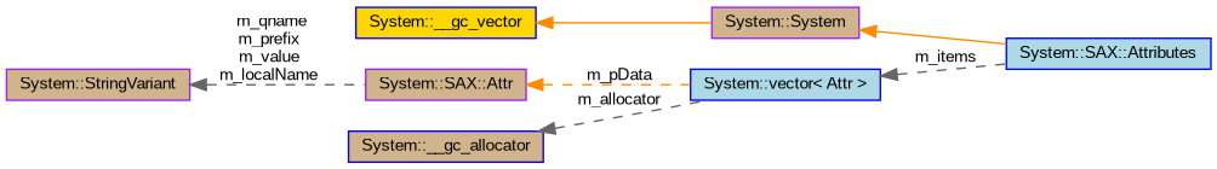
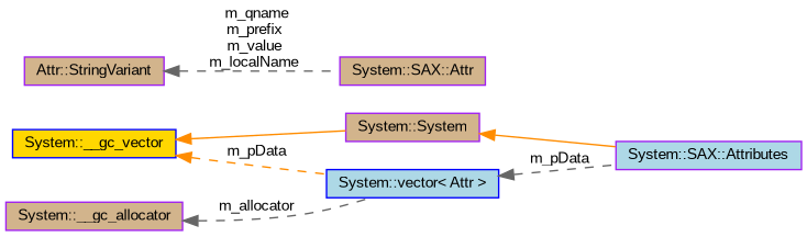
  digraph {
    fontname="Liberation Sans"
    rankdir=LR
    node [color=purple fillcolor=tan fontname="Liberation Sans" fontsize=10 shape=record style=filled]
    edge [color=darkorange dir=back fontname="Liberation Sans" fontsize=10 labelfontname=Helvetica labelfontsize=10 style=dashed]
-   n1 [color=blue fillcolor=lightblue fontcolor=black height=0.2 label="System::SAX::Attributes" width=0.4]
+   n1 [fillcolor=lightblue fontcolor=black height=0.2 label="System::SAX::Attributes" width=0.4]
    n2 [height=0.2 label="System::System" width=0.4]
    n3 [color=blue fillcolor=gold height=0.2 label="System::__gc_vector" width=0.4]
    n4 [color=blue fillcolor=lightblue height=0.2 label="System::vector\< Attr \>" width=0.4]
    n5 [height=0.2 label="System::SAX::Attr" width=0.4]
-   n6 [height=0.2 label="System::StringVariant" width=0.4]
-   n7 [color=blue height=0.2 label="System::__gc_allocator" width=0.4]
+   n6 [height=0.2 label="Attr::StringVariant" width=0.4]
+   n7 [height=0.2 label="System::__gc_allocator" width=0.4]
    n2 -> n1 [style=solid]
    n3 -> n2 [style=solid]
-   n4 -> n1 [color=gray40 label=" m_items"]
-   n5 -> n4 [label=" m_pData"]
+   n4 -> n1 [color=gray40 label=" m_pData"]
+   n3 -> n4 [label=" m_pData"]
    n6 -> n5 [color=gray40 label=" m_qname\nm_prefix\nm_value\nm_localName"]
    n7 -> n4 [color=gray40 label=" m_allocator"]
  }
